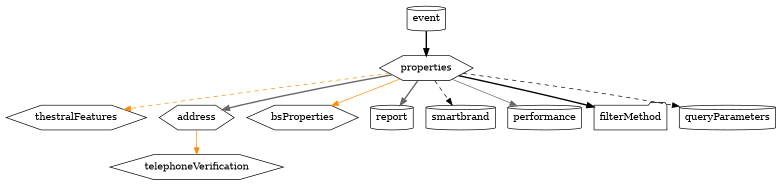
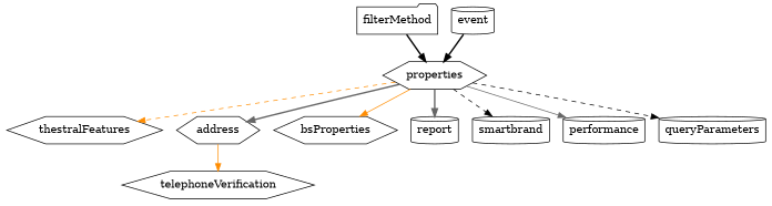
  strict digraph {
    node [shape=hexagon]
    edge [color=black style=bold]
    properties
    thestralFeatures
    address
    bsProperties
    report [shape=cylinder]
    smartbrand [shape=cylinder]
    performance [shape=cylinder]
    filterMethod [shape=folder]
    queryParameters [shape=cylinder]
    telephoneVerification
    event [shape=cylinder]
    properties -> thestralFeatures [color=darkorange style=dashed]
    properties -> address [color=gray40]
    properties -> bsProperties [color=darkorange style=solid]
    properties -> report [color=gray40]
    properties -> smartbrand [style=dashed]
    properties -> performance [color=gray40 style=solid]
-   properties -> filterMethod
+   filterMethod -> properties
    properties -> queryParameters [style=dashed]
    address -> telephoneVerification [color=darkorange style=solid]
    event -> properties
  }
